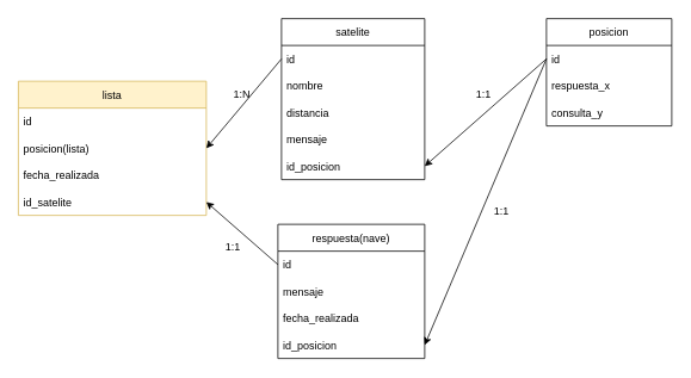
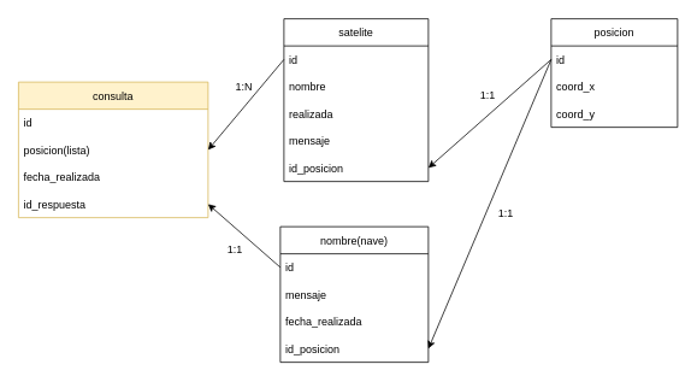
  <mxCell id="0" />
  <mxCell id="1" parent="0" />
- <mxCell id="2" value="lista" style="swimlane;fontStyle=0;childLayout=stackLayout;horizontal=1;startSize=30;horizontalStack=0;resizeParent=1;resizeParentMax=0;resizeLast=0;collapsible=1;marginBottom=0;fillColor=#fff2cc;strokeColor=#d6b656;" parent="1" vertex="1"><mxGeometry x="20" y="90" width="210" height="150" as="geometry" /></mxCell>
+ <mxCell id="2" value="consulta" style="swimlane;fontStyle=0;childLayout=stackLayout;horizontal=1;startSize=30;horizontalStack=0;resizeParent=1;resizeParentMax=0;resizeLast=0;collapsible=1;marginBottom=0;fillColor=#fff2cc;strokeColor=#d6b656;" parent="1" vertex="1"><mxGeometry x="20" y="90" width="210" height="150" as="geometry" /></mxCell>
  <mxCell id="3" value="id" style="text;strokeColor=none;fillColor=none;align=left;verticalAlign=middle;spacingLeft=4;spacingRight=4;overflow=hidden;points=[[0,0.5],[1,0.5]];portConstraint=eastwest;rotatable=0;" parent="2" vertex="1"><mxGeometry y="30" width="210" height="30" as="geometry" /></mxCell>
  <mxCell id="4" value="posicion(lista)" style="text;strokeColor=none;fillColor=none;align=left;verticalAlign=middle;spacingLeft=4;spacingRight=4;overflow=hidden;points=[[0,0.5],[1,0.5]];portConstraint=eastwest;rotatable=0;" parent="2" vertex="1"><mxGeometry y="60" width="210" height="30" as="geometry" /></mxCell>
  <mxCell id="5" value="fecha_realizada" style="text;strokeColor=none;fillColor=none;align=left;verticalAlign=middle;spacingLeft=4;spacingRight=4;overflow=hidden;points=[[0,0.5],[1,0.5]];portConstraint=eastwest;rotatable=0;" parent="2" vertex="1"><mxGeometry y="90" width="210" height="30" as="geometry" /></mxCell>
- <mxCell id="6" value="id_satelite" style="text;strokeColor=none;fillColor=none;align=left;verticalAlign=middle;spacingLeft=4;spacingRight=4;overflow=hidden;points=[[0,0.5],[1,0.5]];portConstraint=eastwest;rotatable=0;" parent="2" vertex="1"><mxGeometry y="120" width="210" height="30" as="geometry" /></mxCell>
+ <mxCell id="6" value="id_respuesta" style="text;strokeColor=none;fillColor=none;align=left;verticalAlign=middle;spacingLeft=4;spacingRight=4;overflow=hidden;points=[[0,0.5],[1,0.5]];portConstraint=eastwest;rotatable=0;" parent="2" vertex="1"><mxGeometry y="120" width="210" height="30" as="geometry" /></mxCell>
  <mxCell id="7" value="posicion" style="swimlane;fontStyle=0;childLayout=stackLayout;horizontal=1;startSize=30;horizontalStack=0;resizeParent=1;resizeParentMax=0;resizeLast=0;collapsible=1;marginBottom=0;" parent="1" vertex="1"><mxGeometry x="610" y="20" width="140" height="120" as="geometry" /></mxCell>
  <mxCell id="8" value="id" style="text;strokeColor=none;fillColor=none;align=left;verticalAlign=middle;spacingLeft=4;spacingRight=4;overflow=hidden;points=[[0,0.5],[1,0.5]];portConstraint=eastwest;rotatable=0;" parent="7" vertex="1"><mxGeometry y="30" width="140" height="30" as="geometry" /></mxCell>
- <mxCell id="9" value="respuesta_x" style="text;strokeColor=none;fillColor=none;align=left;verticalAlign=middle;spacingLeft=4;spacingRight=4;overflow=hidden;points=[[0,0.5],[1,0.5]];portConstraint=eastwest;rotatable=0;" parent="7" vertex="1"><mxGeometry y="60" width="140" height="30" as="geometry" /></mxCell>
- <mxCell id="10" value="consulta_y" style="text;strokeColor=none;fillColor=none;align=left;verticalAlign=middle;spacingLeft=4;spacingRight=4;overflow=hidden;points=[[0,0.5],[1,0.5]];portConstraint=eastwest;rotatable=0;" parent="7" vertex="1"><mxGeometry y="90" width="140" height="30" as="geometry" /></mxCell>
- <mxCell id="11" value="respuesta(nave)" style="swimlane;fontStyle=0;childLayout=stackLayout;horizontal=1;startSize=30;horizontalStack=0;resizeParent=1;resizeParentMax=0;resizeLast=0;collapsible=1;marginBottom=0;" parent="1" vertex="1"><mxGeometry x="310" y="250" width="164" height="150" as="geometry" /></mxCell>
+ <mxCell id="9" value="coord_x" style="text;strokeColor=none;fillColor=none;align=left;verticalAlign=middle;spacingLeft=4;spacingRight=4;overflow=hidden;points=[[0,0.5],[1,0.5]];portConstraint=eastwest;rotatable=0;" parent="7" vertex="1"><mxGeometry y="60" width="140" height="30" as="geometry" /></mxCell>
+ <mxCell id="10" value="coord_y" style="text;strokeColor=none;fillColor=none;align=left;verticalAlign=middle;spacingLeft=4;spacingRight=4;overflow=hidden;points=[[0,0.5],[1,0.5]];portConstraint=eastwest;rotatable=0;" parent="7" vertex="1"><mxGeometry y="90" width="140" height="30" as="geometry" /></mxCell>
+ <mxCell id="11" value="nombre(nave)" style="swimlane;fontStyle=0;childLayout=stackLayout;horizontal=1;startSize=30;horizontalStack=0;resizeParent=1;resizeParentMax=0;resizeLast=0;collapsible=1;marginBottom=0;" parent="1" vertex="1"><mxGeometry x="310" y="250" width="164" height="150" as="geometry" /></mxCell>
  <mxCell id="12" value="id" style="text;strokeColor=none;fillColor=none;align=left;verticalAlign=middle;spacingLeft=4;spacingRight=4;overflow=hidden;points=[[0,0.5],[1,0.5]];portConstraint=eastwest;rotatable=0;" parent="11" vertex="1"><mxGeometry y="30" width="164" height="30" as="geometry" /></mxCell>
  <mxCell id="13" value="mensaje" style="text;strokeColor=none;fillColor=none;align=left;verticalAlign=middle;spacingLeft=4;spacingRight=4;overflow=hidden;points=[[0,0.5],[1,0.5]];portConstraint=eastwest;rotatable=0;" vertex="1" parent="11"><mxGeometry y="60" width="164" height="30" as="geometry" /></mxCell>
  <mxCell id="14" value="fecha_realizada" style="text;strokeColor=none;fillColor=none;align=left;verticalAlign=middle;spacingLeft=4;spacingRight=4;overflow=hidden;points=[[0,0.5],[1,0.5]];portConstraint=eastwest;rotatable=0;" parent="11" vertex="1"><mxGeometry y="90" width="164" height="30" as="geometry" /></mxCell>
  <mxCell id="15" value="id_posicion" style="text;strokeColor=none;fillColor=none;align=left;verticalAlign=middle;spacingLeft=4;spacingRight=4;overflow=hidden;points=[[0,0.5],[1,0.5]];portConstraint=eastwest;rotatable=0;" parent="11" vertex="1"><mxGeometry y="120" width="164" height="30" as="geometry" /></mxCell>
  <mxCell id="16" value="satelite" style="swimlane;fontStyle=0;childLayout=stackLayout;horizontal=1;startSize=30;horizontalStack=0;resizeParent=1;resizeParentMax=0;resizeLast=0;collapsible=1;marginBottom=0;" parent="1" vertex="1"><mxGeometry x="314" y="20" width="160" height="180" as="geometry" /></mxCell>
  <mxCell id="17" value="id" style="text;strokeColor=none;fillColor=none;align=left;verticalAlign=middle;spacingLeft=4;spacingRight=4;overflow=hidden;points=[[0,0.5],[1,0.5]];portConstraint=eastwest;rotatable=0;" parent="16" vertex="1"><mxGeometry y="30" width="160" height="30" as="geometry" /></mxCell>
  <mxCell id="18" value="nombre" style="text;strokeColor=none;fillColor=none;align=left;verticalAlign=middle;spacingLeft=4;spacingRight=4;overflow=hidden;points=[[0,0.5],[1,0.5]];portConstraint=eastwest;rotatable=0;" parent="16" vertex="1"><mxGeometry y="60" width="160" height="30" as="geometry" /></mxCell>
- <mxCell id="19" value="distancia" style="text;strokeColor=none;fillColor=none;align=left;verticalAlign=middle;spacingLeft=4;spacingRight=4;overflow=hidden;points=[[0,0.5],[1,0.5]];portConstraint=eastwest;rotatable=0;" parent="16" vertex="1"><mxGeometry y="90" width="160" height="30" as="geometry" /></mxCell>
+ <mxCell id="19" value="realizada" style="text;strokeColor=none;fillColor=none;align=left;verticalAlign=middle;spacingLeft=4;spacingRight=4;overflow=hidden;points=[[0,0.5],[1,0.5]];portConstraint=eastwest;rotatable=0;" parent="16" vertex="1"><mxGeometry y="90" width="160" height="30" as="geometry" /></mxCell>
  <mxCell id="20" value="mensaje" style="text;strokeColor=none;fillColor=none;align=left;verticalAlign=middle;spacingLeft=4;spacingRight=4;overflow=hidden;points=[[0,0.5],[1,0.5]];portConstraint=eastwest;rotatable=0;" parent="16" vertex="1"><mxGeometry y="120" width="160" height="30" as="geometry" /></mxCell>
  <mxCell id="21" value="id_posicion" style="text;strokeColor=none;fillColor=none;align=left;verticalAlign=middle;spacingLeft=4;spacingRight=4;overflow=hidden;points=[[0,0.5],[1,0.5]];portConstraint=eastwest;rotatable=0;" parent="16" vertex="1"><mxGeometry y="150" width="160" height="30" as="geometry" /></mxCell>
  <mxCell id="22" value="" style="endArrow=classic;html=1;rounded=0;exitX=0;exitY=0.5;exitDx=0;exitDy=0;entryX=1;entryY=0.5;entryDx=0;entryDy=0;" parent="1" source="8" target="21" edge="1"><mxGeometry width="50" height="50" relative="1" as="geometry"><mxPoint x="400" y="200" as="sourcePoint" /><mxPoint x="450" y="150" as="targetPoint" /></mxGeometry></mxCell>
  <mxCell id="23" value="" style="endArrow=classic;html=1;rounded=0;entryX=1;entryY=0.5;entryDx=0;entryDy=0;exitX=0;exitY=0.5;exitDx=0;exitDy=0;" parent="1" source="17" target="4" edge="1"><mxGeometry width="50" height="50" relative="1" as="geometry"><mxPoint x="280" y="60" as="sourcePoint" /><mxPoint x="320" y="70" as="targetPoint" /></mxGeometry></mxCell>
  <mxCell id="24" value="" style="endArrow=classic;html=1;rounded=0;exitX=0;exitY=0.5;exitDx=0;exitDy=0;entryX=1;entryY=0.5;entryDx=0;entryDy=0;" parent="1" source="8" target="15" edge="1"><mxGeometry width="50" height="50" relative="1" as="geometry"><mxPoint x="400" y="200" as="sourcePoint" /><mxPoint x="450" y="150" as="targetPoint" /></mxGeometry></mxCell>
  <mxCell id="25" value="" style="endArrow=classic;html=1;rounded=0;exitX=0;exitY=0.5;exitDx=0;exitDy=0;entryX=1;entryY=0.5;entryDx=0;entryDy=0;" parent="1" source="12" target="6" edge="1"><mxGeometry width="50" height="50" relative="1" as="geometry"><mxPoint x="260" y="320" as="sourcePoint" /><mxPoint x="310" y="270" as="targetPoint" /></mxGeometry></mxCell>
- <mxCell id="26" value="1:N" style="text;html=1;strokeColor=none;fillColor=none;align=center;verticalAlign=middle;whiteSpace=wrap;rounded=0;" vertex="1" parent="1"><mxGeometry x="240" y="90" width="60" height="30" as="geometry" /></mxCell>
+ <mxCell id="26" value="1:N" style="text;html=1;strokeColor=none;fillColor=none;align=center;verticalAlign=middle;whiteSpace=wrap;rounded=0;" vertex="1" parent="1"><mxGeometry x="240" y="80" width="60" height="30" as="geometry" /></mxCell>
  <mxCell id="27" value="1:1" style="text;html=1;strokeColor=none;fillColor=none;align=center;verticalAlign=middle;whiteSpace=wrap;rounded=0;" vertex="1" parent="1"><mxGeometry x="230" y="260" width="60" height="30" as="geometry" /></mxCell>
  <mxCell id="28" value="1:1" style="text;html=1;strokeColor=none;fillColor=none;align=center;verticalAlign=middle;whiteSpace=wrap;rounded=0;" vertex="1" parent="1"><mxGeometry x="510" y="90" width="60" height="30" as="geometry" /></mxCell>
  <mxCell id="29" value="1:1" style="text;html=1;strokeColor=none;fillColor=none;align=center;verticalAlign=middle;whiteSpace=wrap;rounded=0;" vertex="1" parent="1"><mxGeometry x="530" y="220" width="60" height="30" as="geometry" /></mxCell>
